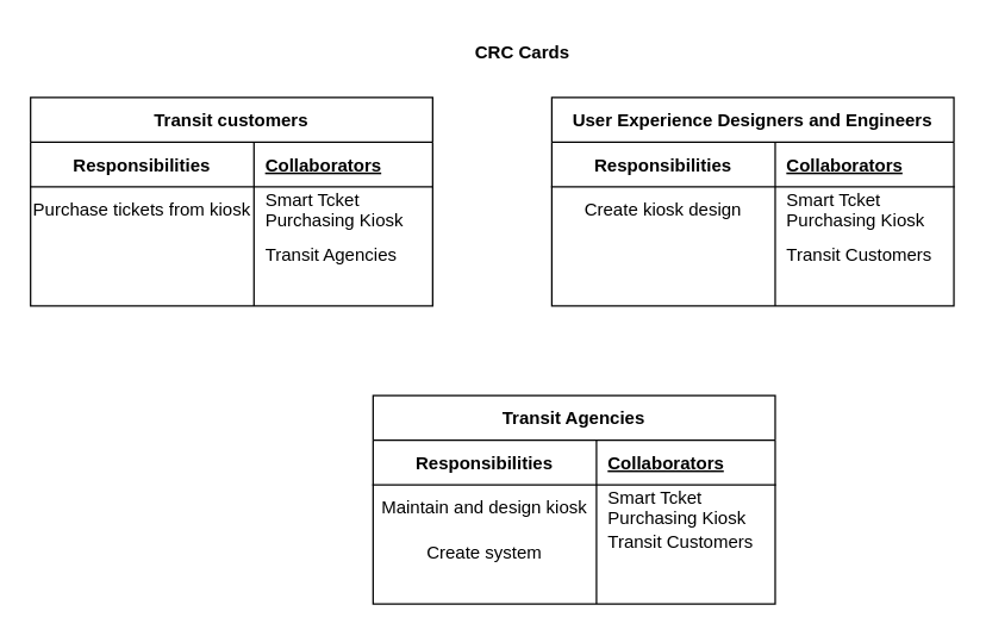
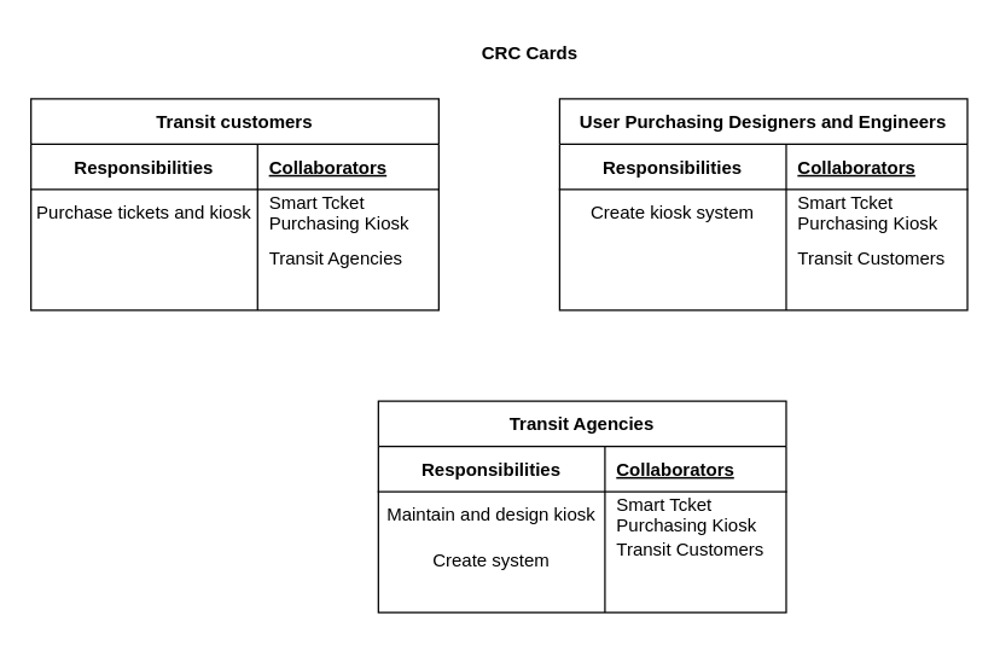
  <mxCell id="0" />
  <mxCell id="1" parent="0" />
  <mxCell id="2" value="Transit customers" style="shape=table;startSize=30;container=1;collapsible=1;childLayout=tableLayout;fixedRows=1;rowLines=0;fontStyle=1;align=center;resizeLast=1;" vertex="1" parent="1"><mxGeometry x="20" y="65" width="270" height="140" as="geometry" /></mxCell>
  <mxCell id="3" value="" style="shape=tableRow;horizontal=0;startSize=0;swimlaneHead=0;swimlaneBody=0;fillColor=none;collapsible=0;dropTarget=0;points=[[0,0.5],[1,0.5]];portConstraint=eastwest;top=0;left=0;right=0;bottom=1;" vertex="1" parent="2"><mxGeometry y="30" width="270" height="30" as="geometry" /></mxCell>
  <mxCell id="4" value="Responsibilities" style="shape=partialRectangle;connectable=0;fillColor=none;top=0;left=0;bottom=0;right=0;fontStyle=1;overflow=hidden;" vertex="1" parent="3"><mxGeometry width="150" height="30" as="geometry"><mxRectangle width="150" height="30" as="alternateBounds" /></mxGeometry></mxCell>
  <mxCell id="5" value="Collaborators" style="shape=partialRectangle;connectable=0;fillColor=none;top=0;left=0;bottom=0;right=0;align=left;spacingLeft=6;fontStyle=5;overflow=hidden;" vertex="1" parent="3"><mxGeometry x="150" width="120" height="30" as="geometry"><mxRectangle width="120" height="30" as="alternateBounds" /></mxGeometry></mxCell>
  <mxCell id="6" value="" style="shape=tableRow;horizontal=0;startSize=0;swimlaneHead=0;swimlaneBody=0;fillColor=none;collapsible=0;dropTarget=0;points=[[0,0.5],[1,0.5]];portConstraint=eastwest;top=0;left=0;right=0;bottom=0;" vertex="1" parent="2"><mxGeometry y="60" width="270" height="30" as="geometry" /></mxCell>
- <mxCell id="7" value=" Purchase tickets from kiosk" style="shape=partialRectangle;connectable=0;fillColor=none;top=0;left=0;bottom=0;right=0;editable=1;overflow=hidden;" vertex="1" parent="6"><mxGeometry width="150" height="30" as="geometry"><mxRectangle width="150" height="30" as="alternateBounds" /></mxGeometry></mxCell>
+ <mxCell id="7" value=" Purchase tickets and kiosk" style="shape=partialRectangle;connectable=0;fillColor=none;top=0;left=0;bottom=0;right=0;editable=1;overflow=hidden;" vertex="1" parent="6"><mxGeometry width="150" height="30" as="geometry"><mxRectangle width="150" height="30" as="alternateBounds" /></mxGeometry></mxCell>
  <mxCell id="8" value="Smart Tcket &#10;Purchasing Kiosk" style="shape=partialRectangle;connectable=0;fillColor=none;top=0;left=0;bottom=0;right=0;align=left;spacingLeft=6;overflow=hidden;" vertex="1" parent="6"><mxGeometry x="150" width="120" height="30" as="geometry"><mxRectangle width="120" height="30" as="alternateBounds" /></mxGeometry></mxCell>
  <mxCell id="9" value="" style="shape=tableRow;horizontal=0;startSize=0;swimlaneHead=0;swimlaneBody=0;fillColor=none;collapsible=0;dropTarget=0;points=[[0,0.5],[1,0.5]];portConstraint=eastwest;top=0;left=0;right=0;bottom=0;" vertex="1" parent="2"><mxGeometry y="90" width="270" height="30" as="geometry" /></mxCell>
  <mxCell id="10" value="" style="shape=partialRectangle;connectable=0;fillColor=none;top=0;left=0;bottom=0;right=0;editable=1;overflow=hidden;" vertex="1" parent="9"><mxGeometry width="150" height="30" as="geometry"><mxRectangle width="150" height="30" as="alternateBounds" /></mxGeometry></mxCell>
  <mxCell id="11" value="Transit Agencies" style="shape=partialRectangle;connectable=0;fillColor=none;top=0;left=0;bottom=0;right=0;align=left;spacingLeft=6;overflow=hidden;" vertex="1" parent="9"><mxGeometry x="150" width="120" height="30" as="geometry"><mxRectangle width="120" height="30" as="alternateBounds" /></mxGeometry></mxCell>
  <mxCell id="12" value="" style="shape=tableRow;horizontal=0;startSize=0;swimlaneHead=0;swimlaneBody=0;fillColor=none;collapsible=0;dropTarget=0;points=[[0,0.5],[1,0.5]];portConstraint=eastwest;top=0;left=0;right=0;bottom=0;" vertex="1" parent="2"><mxGeometry y="120" width="270" height="20" as="geometry" /></mxCell>
  <mxCell id="13" value="" style="shape=partialRectangle;connectable=0;fillColor=none;top=0;left=0;bottom=0;right=0;editable=1;overflow=hidden;" vertex="1" parent="12"><mxGeometry width="150" height="20" as="geometry"><mxRectangle width="150" height="20" as="alternateBounds" /></mxGeometry></mxCell>
  <mxCell id="14" value="" style="shape=partialRectangle;connectable=0;fillColor=none;top=0;left=0;bottom=0;right=0;align=left;spacingLeft=6;overflow=hidden;" vertex="1" parent="12"><mxGeometry x="150" width="120" height="20" as="geometry"><mxRectangle width="120" height="20" as="alternateBounds" /></mxGeometry></mxCell>
- <mxCell id="15" value="User Experience Designers and Engineers" style="shape=table;startSize=30;container=1;collapsible=1;childLayout=tableLayout;fixedRows=1;rowLines=0;fontStyle=1;align=center;resizeLast=1;" vertex="1" parent="1"><mxGeometry x="370" y="65" width="270" height="140" as="geometry" /></mxCell>
+ <mxCell id="15" value="User Purchasing Designers and Engineers" style="shape=table;startSize=30;container=1;collapsible=1;childLayout=tableLayout;fixedRows=1;rowLines=0;fontStyle=1;align=center;resizeLast=1;" vertex="1" parent="1"><mxGeometry x="370" y="65" width="270" height="140" as="geometry" /></mxCell>
  <mxCell id="16" value="" style="shape=tableRow;horizontal=0;startSize=0;swimlaneHead=0;swimlaneBody=0;fillColor=none;collapsible=0;dropTarget=0;points=[[0,0.5],[1,0.5]];portConstraint=eastwest;top=0;left=0;right=0;bottom=1;" vertex="1" parent="15"><mxGeometry y="30" width="270" height="30" as="geometry" /></mxCell>
  <mxCell id="17" value="Responsibilities" style="shape=partialRectangle;connectable=0;fillColor=none;top=0;left=0;bottom=0;right=0;fontStyle=1;overflow=hidden;" vertex="1" parent="16"><mxGeometry width="150" height="30" as="geometry"><mxRectangle width="150" height="30" as="alternateBounds" /></mxGeometry></mxCell>
  <mxCell id="18" value="Collaborators" style="shape=partialRectangle;connectable=0;fillColor=none;top=0;left=0;bottom=0;right=0;align=left;spacingLeft=6;fontStyle=5;overflow=hidden;" vertex="1" parent="16"><mxGeometry x="150" width="120" height="30" as="geometry"><mxRectangle width="120" height="30" as="alternateBounds" /></mxGeometry></mxCell>
  <mxCell id="19" value="" style="shape=tableRow;horizontal=0;startSize=0;swimlaneHead=0;swimlaneBody=0;fillColor=none;collapsible=0;dropTarget=0;points=[[0,0.5],[1,0.5]];portConstraint=eastwest;top=0;left=0;right=0;bottom=0;" vertex="1" parent="15"><mxGeometry y="60" width="270" height="30" as="geometry" /></mxCell>
- <mxCell id="20" value="Create kiosk design" style="shape=partialRectangle;connectable=0;fillColor=none;top=0;left=0;bottom=0;right=0;editable=1;overflow=hidden;" vertex="1" parent="19"><mxGeometry width="150" height="30" as="geometry"><mxRectangle width="150" height="30" as="alternateBounds" /></mxGeometry></mxCell>
+ <mxCell id="20" value="Create kiosk system" style="shape=partialRectangle;connectable=0;fillColor=none;top=0;left=0;bottom=0;right=0;editable=1;overflow=hidden;" vertex="1" parent="19"><mxGeometry width="150" height="30" as="geometry"><mxRectangle width="150" height="30" as="alternateBounds" /></mxGeometry></mxCell>
  <mxCell id="21" value="Smart Tcket &#10;Purchasing Kiosk" style="shape=partialRectangle;connectable=0;fillColor=none;top=0;left=0;bottom=0;right=0;align=left;spacingLeft=6;overflow=hidden;" vertex="1" parent="19"><mxGeometry x="150" width="120" height="30" as="geometry"><mxRectangle width="120" height="30" as="alternateBounds" /></mxGeometry></mxCell>
  <mxCell id="22" value="" style="shape=tableRow;horizontal=0;startSize=0;swimlaneHead=0;swimlaneBody=0;fillColor=none;collapsible=0;dropTarget=0;points=[[0,0.5],[1,0.5]];portConstraint=eastwest;top=0;left=0;right=0;bottom=0;" vertex="1" parent="15"><mxGeometry y="90" width="270" height="30" as="geometry" /></mxCell>
  <mxCell id="23" value="" style="shape=partialRectangle;connectable=0;fillColor=none;top=0;left=0;bottom=0;right=0;editable=1;overflow=hidden;" vertex="1" parent="22"><mxGeometry width="150" height="30" as="geometry"><mxRectangle width="150" height="30" as="alternateBounds" /></mxGeometry></mxCell>
  <mxCell id="24" value="Transit Customers" style="shape=partialRectangle;connectable=0;fillColor=none;top=0;left=0;bottom=0;right=0;align=left;spacingLeft=6;overflow=hidden;" vertex="1" parent="22"><mxGeometry x="150" width="120" height="30" as="geometry"><mxRectangle width="120" height="30" as="alternateBounds" /></mxGeometry></mxCell>
  <mxCell id="25" value="" style="shape=tableRow;horizontal=0;startSize=0;swimlaneHead=0;swimlaneBody=0;fillColor=none;collapsible=0;dropTarget=0;points=[[0,0.5],[1,0.5]];portConstraint=eastwest;top=0;left=0;right=0;bottom=0;" vertex="1" parent="15"><mxGeometry y="120" width="270" height="20" as="geometry" /></mxCell>
  <mxCell id="26" value="" style="shape=partialRectangle;connectable=0;fillColor=none;top=0;left=0;bottom=0;right=0;editable=1;overflow=hidden;" vertex="1" parent="25"><mxGeometry width="150" height="20" as="geometry"><mxRectangle width="150" height="20" as="alternateBounds" /></mxGeometry></mxCell>
  <mxCell id="27" value="" style="shape=partialRectangle;connectable=0;fillColor=none;top=0;left=0;bottom=0;right=0;align=left;spacingLeft=6;overflow=hidden;" vertex="1" parent="25"><mxGeometry x="150" width="120" height="20" as="geometry"><mxRectangle width="120" height="20" as="alternateBounds" /></mxGeometry></mxCell>
  <mxCell id="28" value="Transit Agencies" style="shape=table;startSize=30;container=1;collapsible=1;childLayout=tableLayout;fixedRows=1;rowLines=0;fontStyle=1;align=center;resizeLast=1;" vertex="1" parent="1"><mxGeometry x="250" y="265" width="270" height="140" as="geometry" /></mxCell>
  <mxCell id="29" value="" style="shape=tableRow;horizontal=0;startSize=0;swimlaneHead=0;swimlaneBody=0;fillColor=none;collapsible=0;dropTarget=0;points=[[0,0.5],[1,0.5]];portConstraint=eastwest;top=0;left=0;right=0;bottom=1;" vertex="1" parent="28"><mxGeometry y="30" width="270" height="30" as="geometry" /></mxCell>
  <mxCell id="30" value="Responsibilities" style="shape=partialRectangle;connectable=0;fillColor=none;top=0;left=0;bottom=0;right=0;fontStyle=1;overflow=hidden;" vertex="1" parent="29"><mxGeometry width="150" height="30" as="geometry"><mxRectangle width="150" height="30" as="alternateBounds" /></mxGeometry></mxCell>
  <mxCell id="31" value="Collaborators" style="shape=partialRectangle;connectable=0;fillColor=none;top=0;left=0;bottom=0;right=0;align=left;spacingLeft=6;fontStyle=5;overflow=hidden;" vertex="1" parent="29"><mxGeometry x="150" width="120" height="30" as="geometry"><mxRectangle width="120" height="30" as="alternateBounds" /></mxGeometry></mxCell>
  <mxCell id="32" value="" style="shape=tableRow;horizontal=0;startSize=0;swimlaneHead=0;swimlaneBody=0;fillColor=none;collapsible=0;dropTarget=0;points=[[0,0.5],[1,0.5]];portConstraint=eastwest;top=0;left=0;right=0;bottom=0;" vertex="1" parent="28"><mxGeometry y="60" width="270" height="30" as="geometry" /></mxCell>
  <mxCell id="33" value="Maintain and design kiosk" style="shape=partialRectangle;connectable=0;fillColor=none;top=0;left=0;bottom=0;right=0;editable=1;overflow=hidden;" vertex="1" parent="32"><mxGeometry width="150" height="30" as="geometry"><mxRectangle width="150" height="30" as="alternateBounds" /></mxGeometry></mxCell>
  <mxCell id="34" value="Smart Tcket &#10;Purchasing Kiosk" style="shape=partialRectangle;connectable=0;fillColor=none;top=0;left=0;bottom=0;right=0;align=left;spacingLeft=6;overflow=hidden;" vertex="1" parent="32"><mxGeometry x="150" width="120" height="30" as="geometry"><mxRectangle width="120" height="30" as="alternateBounds" /></mxGeometry></mxCell>
  <mxCell id="35" value="" style="shape=tableRow;horizontal=0;startSize=0;swimlaneHead=0;swimlaneBody=0;fillColor=none;collapsible=0;dropTarget=0;points=[[0,0.5],[1,0.5]];portConstraint=eastwest;top=0;left=0;right=0;bottom=0;" vertex="1" parent="28"><mxGeometry y="90" width="270" height="30" as="geometry" /></mxCell>
  <mxCell id="36" value="Create system" style="shape=partialRectangle;connectable=0;fillColor=none;top=0;left=0;bottom=0;right=0;editable=1;overflow=hidden;" vertex="1" parent="35"><mxGeometry width="150" height="30" as="geometry"><mxRectangle width="150" height="30" as="alternateBounds" /></mxGeometry></mxCell>
  <mxCell id="37" value="Transit Customers&#10;&#10;" style="shape=partialRectangle;connectable=0;fillColor=none;top=0;left=0;bottom=0;right=0;align=left;spacingLeft=6;overflow=hidden;" vertex="1" parent="35"><mxGeometry x="150" width="120" height="30" as="geometry"><mxRectangle width="120" height="30" as="alternateBounds" /></mxGeometry></mxCell>
  <mxCell id="38" value="" style="shape=tableRow;horizontal=0;startSize=0;swimlaneHead=0;swimlaneBody=0;fillColor=none;collapsible=0;dropTarget=0;points=[[0,0.5],[1,0.5]];portConstraint=eastwest;top=0;left=0;right=0;bottom=0;" vertex="1" parent="28"><mxGeometry y="120" width="270" height="20" as="geometry" /></mxCell>
  <mxCell id="39" value="" style="shape=partialRectangle;connectable=0;fillColor=none;top=0;left=0;bottom=0;right=0;editable=1;overflow=hidden;" vertex="1" parent="38"><mxGeometry width="150" height="20" as="geometry"><mxRectangle width="150" height="20" as="alternateBounds" /></mxGeometry></mxCell>
  <mxCell id="40" value="" style="shape=partialRectangle;connectable=0;fillColor=none;top=0;left=0;bottom=0;right=0;align=left;spacingLeft=6;overflow=hidden;" vertex="1" parent="38"><mxGeometry x="150" width="120" height="20" as="geometry"><mxRectangle width="120" height="20" as="alternateBounds" /></mxGeometry></mxCell>
  <mxCell id="41" value="&lt;b&gt;CRC Cards&lt;/b&gt;" style="text;html=1;align=center;verticalAlign=middle;resizable=0;points=[];autosize=1;strokeColor=none;fillColor=none;" vertex="1" parent="1"><mxGeometry x="305" y="20" width="90" height="30" as="geometry" /></mxCell>
